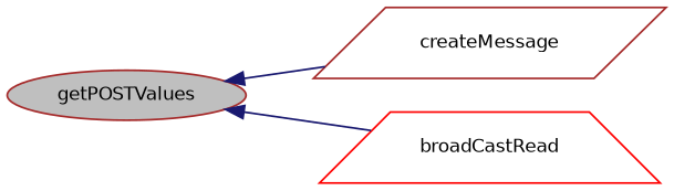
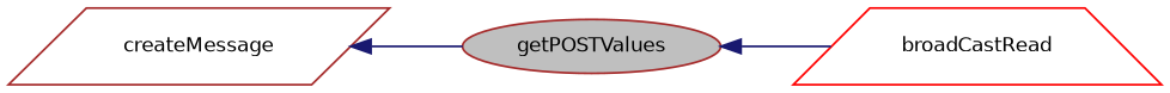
  digraph {
    rankdir=LR
    node [color=brown fillcolor=white fontname=Helvetica fontsize=10 style=filled]
    edge [color=midnightblue dir=back fontname=Helvetica fontsize=10 labelfontname=Helvetica labelfontsize=10 style=solid]
    n1 [fillcolor=grey75 fontcolor=black height=0.2 label=getPOSTValues shape=ellipse width=0.4]
    n2 [height=0.2 label=createMessage shape=parallelogram width=0.4]
    n3 [color=red height=0.2 label=broadCastRead shape=trapezium width=0.4]
-   n1 -> n2
+   n2 -> n1
    n1 -> n3
  }
